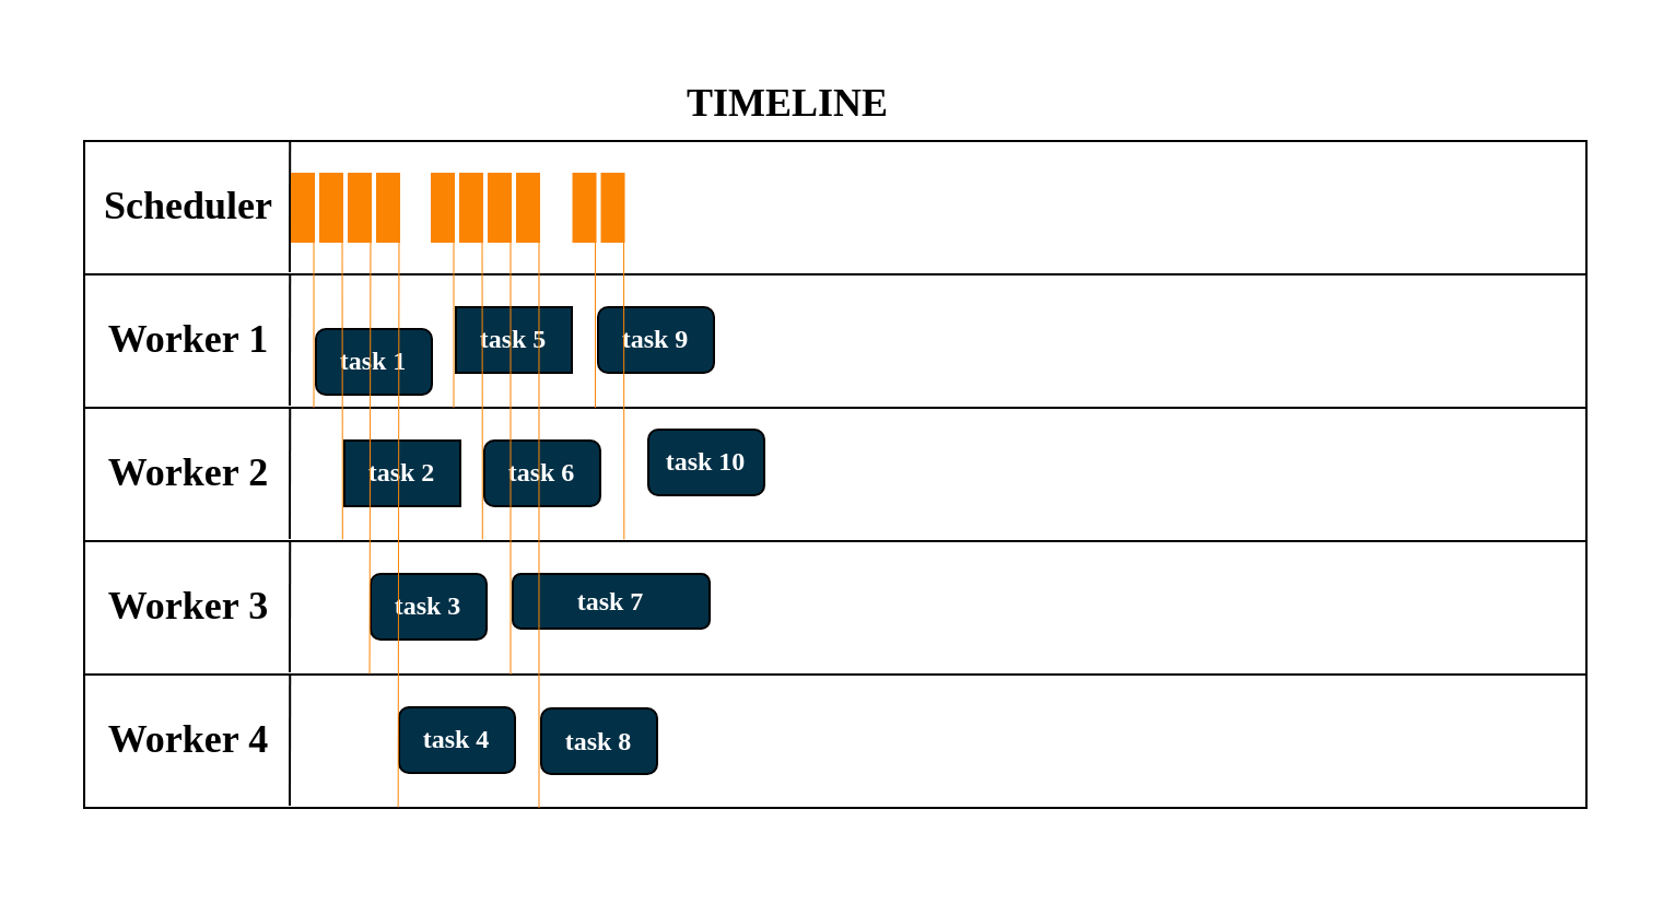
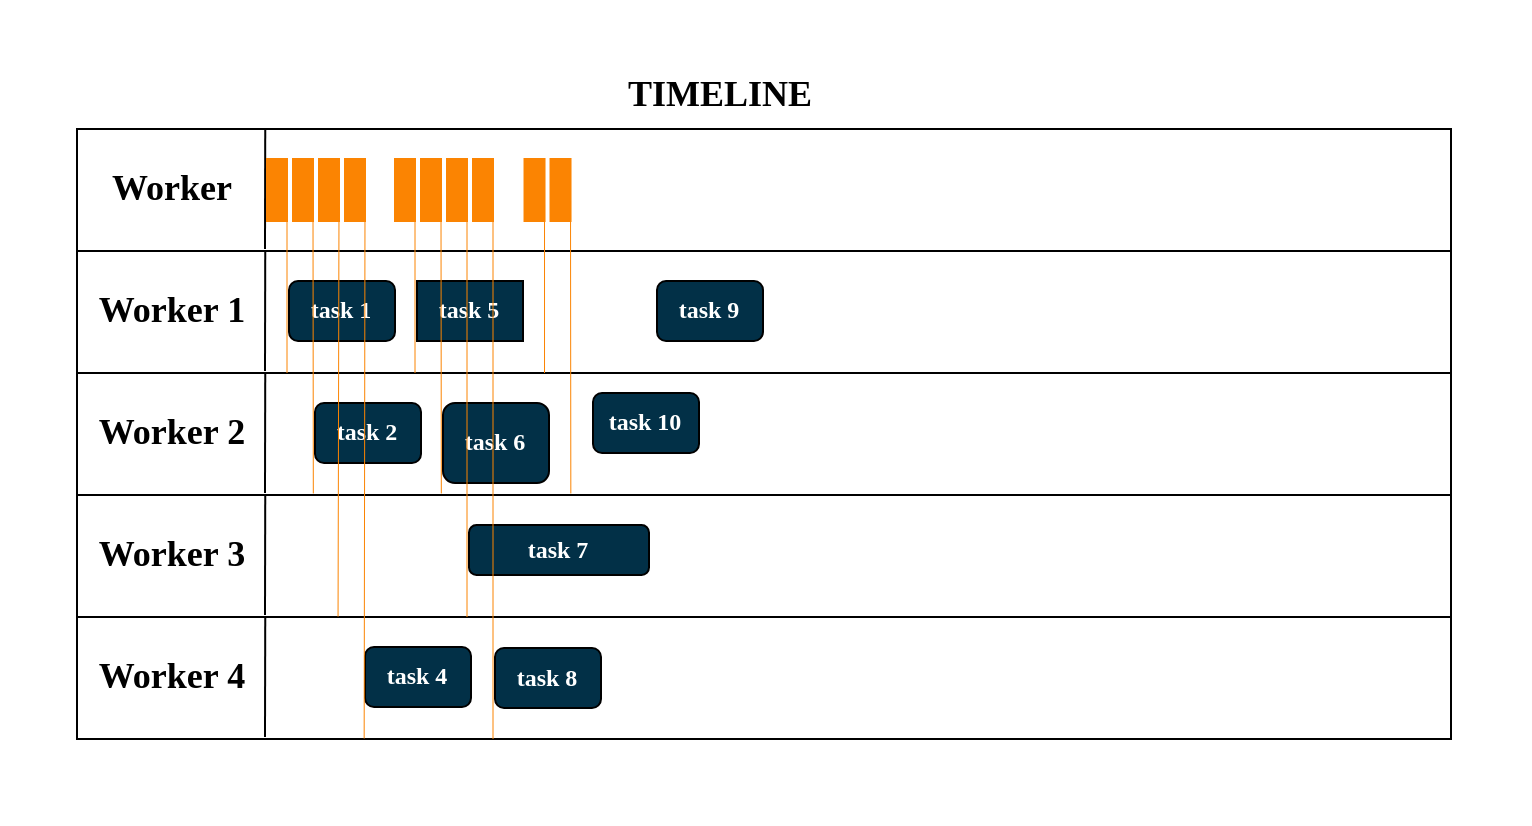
  <mxCell id="0" />
  <mxCell id="1" parent="0" />
  <mxCell id="2" value="" style="rounded=0;whiteSpace=wrap;html=1;strokeColor=none;fillColor=none;" vertex="1" parent="1"><mxGeometry x="20" y="20" width="724" height="371" as="geometry" /></mxCell>
  <mxCell id="3" value="" style="rounded=0;whiteSpace=wrap;html=1;" parent="1" vertex="1"><mxGeometry x="38" y="64" width="687" height="61" as="geometry" /></mxCell>
  <mxCell id="4" value="&lt;b&gt;&lt;font style=&quot;font-size: 18px;&quot; face=&quot;Times New Roman&quot;&gt;TIMELINE&lt;/font&gt;&lt;/b&gt;" style="text;html=1;strokeColor=none;fillColor=none;align=center;verticalAlign=middle;whiteSpace=wrap;rounded=0;" parent="1" vertex="1"><mxGeometry x="309" y="32" width="102" height="30" as="geometry" /></mxCell>
- <mxCell id="5" value="&lt;font style=&quot;font-size: 18px;&quot; face=&quot;Times New Roman&quot;&gt;&lt;b&gt;Scheduler&lt;/b&gt;&lt;br&gt;&lt;/font&gt;" style="text;html=1;strokeColor=none;fillColor=none;align=center;verticalAlign=middle;whiteSpace=wrap;rounded=0;" parent="1" vertex="1"><mxGeometry x="35" y="79" width="102" height="30" as="geometry" /></mxCell>
+ <mxCell id="5" value="&lt;font style=&quot;font-size: 18px;&quot; face=&quot;Times New Roman&quot;&gt;&lt;b&gt;Worker&lt;/b&gt;&lt;br&gt;&lt;/font&gt;" style="text;html=1;strokeColor=none;fillColor=none;align=center;verticalAlign=middle;whiteSpace=wrap;rounded=0;" parent="1" vertex="1"><mxGeometry x="35" y="79" width="102" height="30" as="geometry" /></mxCell>
  <mxCell id="6" value="" style="endArrow=none;html=1;rounded=0;entryX=0.137;entryY=0;entryDx=0;entryDy=0;entryPerimeter=0;" parent="1" target="3" edge="1"><mxGeometry width="50" height="50" relative="1" as="geometry"><mxPoint x="132" y="124" as="sourcePoint" /><mxPoint x="131.003" y="65.32" as="targetPoint" /></mxGeometry></mxCell>
  <mxCell id="7" value="" style="rounded=0;whiteSpace=wrap;html=1;" parent="1" vertex="1"><mxGeometry x="38" y="125" width="687" height="61" as="geometry" /></mxCell>
  <mxCell id="8" value="&lt;font style=&quot;font-size: 18px;&quot; face=&quot;Times New Roman&quot;&gt;&lt;b&gt;Worker 1&lt;/b&gt;&lt;br&gt;&lt;/font&gt;" style="text;html=1;strokeColor=none;fillColor=none;align=center;verticalAlign=middle;whiteSpace=wrap;rounded=0;" parent="1" vertex="1"><mxGeometry x="35" y="140" width="102" height="30" as="geometry" /></mxCell>
  <mxCell id="9" value="" style="endArrow=none;html=1;rounded=0;entryX=0.137;entryY=0;entryDx=0;entryDy=0;entryPerimeter=0;" parent="1" target="7" edge="1"><mxGeometry width="50" height="50" relative="1" as="geometry"><mxPoint x="132" y="185" as="sourcePoint" /><mxPoint x="131.003" y="126.32" as="targetPoint" /></mxGeometry></mxCell>
- <mxCell id="10" value="&lt;font color=&quot;#ffffff&quot; face=&quot;Times New Roman&quot;&gt;&lt;b&gt;task 1&lt;/b&gt;&lt;/font&gt;" style="rounded=1;whiteSpace=wrap;html=1;fillColor=#023047;" parent="1" vertex="1"><mxGeometry x="144" y="150" width="53" height="30" as="geometry" /></mxCell>
+ <mxCell id="10" value="&lt;font color=&quot;#ffffff&quot; face=&quot;Times New Roman&quot;&gt;&lt;b&gt;task 1&lt;/b&gt;&lt;/font&gt;" style="rounded=1;whiteSpace=wrap;html=1;fillColor=#023047;" parent="1" vertex="1"><mxGeometry x="144" y="140" width="53" height="30" as="geometry" /></mxCell>
  <mxCell id="11" value="&lt;font color=&quot;#ffffff&quot; face=&quot;Times New Roman&quot;&gt;&lt;b&gt;task 5&lt;/b&gt;&lt;/font&gt;" style="whiteSpace=wrap;html=1;fillColor=#023047;rounded=0;" parent="1" vertex="1"><mxGeometry x="208" y="140" width="53" height="30" as="geometry" /></mxCell>
- <mxCell id="12" value="&lt;font color=&quot;#ffffff&quot; face=&quot;Times New Roman&quot;&gt;&lt;b&gt;task 9&lt;br&gt;&lt;/b&gt;&lt;/font&gt;" style="rounded=1;whiteSpace=wrap;html=1;fillColor=#023047;" parent="1" vertex="1"><mxGeometry x="273" y="140" width="53" height="30" as="geometry" /></mxCell>
+ <mxCell id="12" value="&lt;font color=&quot;#ffffff&quot; face=&quot;Times New Roman&quot;&gt;&lt;b&gt;task 9&lt;br&gt;&lt;/b&gt;&lt;/font&gt;" style="rounded=1;whiteSpace=wrap;html=1;fillColor=#023047;" parent="1" vertex="1"><mxGeometry x="328" y="140" width="53" height="30" as="geometry" /></mxCell>
  <mxCell id="13" value="" style="rounded=0;whiteSpace=wrap;html=1;" parent="1" vertex="1"><mxGeometry x="38" y="186" width="687" height="61" as="geometry" /></mxCell>
  <mxCell id="14" value="&lt;font style=&quot;font-size: 18px;&quot; face=&quot;Times New Roman&quot;&gt;&lt;b&gt;Worker 2&lt;/b&gt;&lt;br&gt;&lt;/font&gt;" style="text;html=1;strokeColor=none;fillColor=none;align=center;verticalAlign=middle;whiteSpace=wrap;rounded=0;" parent="1" vertex="1"><mxGeometry x="35" y="201" width="102" height="30" as="geometry" /></mxCell>
  <mxCell id="15" value="" style="endArrow=none;html=1;rounded=0;entryX=0.137;entryY=0;entryDx=0;entryDy=0;entryPerimeter=0;" parent="1" target="13" edge="1"><mxGeometry width="50" height="50" relative="1" as="geometry"><mxPoint x="132" y="246" as="sourcePoint" /><mxPoint x="131.003" y="187.32" as="targetPoint" /></mxGeometry></mxCell>
- <mxCell id="16" value="&lt;font color=&quot;#ffffff&quot; face=&quot;Times New Roman&quot;&gt;&lt;b&gt;task 2&lt;/b&gt;&lt;/font&gt;" style="whiteSpace=wrap;html=1;fillColor=#023047;rounded=0;" parent="1" vertex="1"><mxGeometry x="157" y="201" width="53" height="30" as="geometry" /></mxCell>
- <mxCell id="17" value="&lt;font color=&quot;#ffffff&quot; face=&quot;Times New Roman&quot;&gt;&lt;b&gt;task 6&lt;/b&gt;&lt;/font&gt;" style="rounded=1;whiteSpace=wrap;html=1;fillColor=#023047;" parent="1" vertex="1"><mxGeometry x="221" y="201" width="53" height="30" as="geometry" /></mxCell>
+ <mxCell id="16" value="&lt;font color=&quot;#ffffff&quot; face=&quot;Times New Roman&quot;&gt;&lt;b&gt;task 2&lt;/b&gt;&lt;/font&gt;" style="rounded=1;whiteSpace=wrap;html=1;fillColor=#023047;" parent="1" vertex="1"><mxGeometry x="157" y="201" width="53" height="30" as="geometry" /></mxCell>
+ <mxCell id="17" value="&lt;font color=&quot;#ffffff&quot; face=&quot;Times New Roman&quot;&gt;&lt;b&gt;task 6&lt;/b&gt;&lt;/font&gt;" style="rounded=1;whiteSpace=wrap;html=1;fillColor=#023047;" parent="1" vertex="1"><mxGeometry x="221" y="201" width="53" height="40" as="geometry" /></mxCell>
  <mxCell id="18" value="&lt;font color=&quot;#ffffff&quot; face=&quot;Times New Roman&quot;&gt;&lt;b&gt;task 10&lt;br&gt;&lt;/b&gt;&lt;/font&gt;" style="rounded=1;whiteSpace=wrap;html=1;fillColor=#023047;" parent="1" vertex="1"><mxGeometry x="296" y="196" width="53" height="30" as="geometry" /></mxCell>
  <mxCell id="19" value="" style="rounded=0;whiteSpace=wrap;html=1;" parent="1" vertex="1"><mxGeometry x="38" y="247" width="687" height="61" as="geometry" /></mxCell>
  <mxCell id="20" value="&lt;font style=&quot;font-size: 18px;&quot; face=&quot;Times New Roman&quot;&gt;&lt;b&gt;Worker 3&lt;/b&gt;&lt;br&gt;&lt;/font&gt;" style="text;html=1;strokeColor=none;fillColor=none;align=center;verticalAlign=middle;whiteSpace=wrap;rounded=0;" parent="1" vertex="1"><mxGeometry x="35" y="262" width="102" height="30" as="geometry" /></mxCell>
  <mxCell id="21" value="" style="endArrow=none;html=1;rounded=0;entryX=0.137;entryY=0;entryDx=0;entryDy=0;entryPerimeter=0;" parent="1" target="19" edge="1"><mxGeometry width="50" height="50" relative="1" as="geometry"><mxPoint x="132" y="307" as="sourcePoint" /><mxPoint x="131.003" y="248.32" as="targetPoint" /></mxGeometry></mxCell>
- <mxCell id="22" value="&lt;font color=&quot;#ffffff&quot; face=&quot;Times New Roman&quot;&gt;&lt;b&gt;task 3&lt;/b&gt;&lt;/font&gt;" style="rounded=1;whiteSpace=wrap;html=1;fillColor=#023047;" parent="1" vertex="1"><mxGeometry x="169" y="262" width="53" height="30" as="geometry" /></mxCell>
  <mxCell id="23" value="&lt;font color=&quot;#ffffff&quot; face=&quot;Times New Roman&quot;&gt;&lt;b&gt;task 7&lt;/b&gt;&lt;/font&gt;" style="rounded=1;whiteSpace=wrap;html=1;fillColor=#023047;" parent="1" vertex="1"><mxGeometry x="234" y="262" width="90" height="25" as="geometry" /></mxCell>
  <mxCell id="24" value="" style="rounded=0;whiteSpace=wrap;html=1;" parent="1" vertex="1"><mxGeometry x="38" y="308" width="687" height="61" as="geometry" /></mxCell>
  <mxCell id="25" value="&lt;font style=&quot;font-size: 18px;&quot; face=&quot;Times New Roman&quot;&gt;&lt;b&gt;Worker 4&lt;/b&gt;&lt;br&gt;&lt;/font&gt;" style="text;html=1;strokeColor=none;fillColor=none;align=center;verticalAlign=middle;whiteSpace=wrap;rounded=0;" parent="1" vertex="1"><mxGeometry x="35" y="323" width="102" height="30" as="geometry" /></mxCell>
  <mxCell id="26" value="" style="endArrow=none;html=1;rounded=0;entryX=0.137;entryY=0;entryDx=0;entryDy=0;entryPerimeter=0;" parent="1" target="24" edge="1"><mxGeometry width="50" height="50" relative="1" as="geometry"><mxPoint x="132" y="368" as="sourcePoint" /><mxPoint x="131.003" y="309.32" as="targetPoint" /></mxGeometry></mxCell>
  <mxCell id="27" value="&lt;font color=&quot;#ffffff&quot; face=&quot;Times New Roman&quot;&gt;&lt;b&gt;task 4&lt;/b&gt;&lt;/font&gt;" style="rounded=1;whiteSpace=wrap;html=1;fillColor=#023047;" parent="1" vertex="1"><mxGeometry x="182" y="323" width="53" height="30" as="geometry" /></mxCell>
  <mxCell id="28" value="&lt;font color=&quot;#ffffff&quot; face=&quot;Times New Roman&quot;&gt;&lt;b&gt;task 8&lt;/b&gt;&lt;/font&gt;" style="rounded=1;whiteSpace=wrap;html=1;fillColor=#023047;" parent="1" vertex="1"><mxGeometry x="247" y="323.5" width="53" height="30" as="geometry" /></mxCell>
  <mxCell id="29" value="" style="rounded=0;whiteSpace=wrap;html=1;fillColor=#FB8402;strokeColor=#FB8402;" parent="1" vertex="1"><mxGeometry x="133" y="79" width="10" height="31" as="geometry" /></mxCell>
  <mxCell id="30" value="" style="endArrow=none;html=1;rounded=0;strokeColor=#FB8402;strokeWidth=0.5;" parent="1" edge="1"><mxGeometry width="50" height="50" relative="1" as="geometry"><mxPoint x="143" y="186" as="sourcePoint" /><mxPoint x="143" y="102" as="targetPoint" /></mxGeometry></mxCell>
  <mxCell id="31" value="" style="rounded=0;whiteSpace=wrap;html=1;fillColor=#FB8402;strokeColor=#FB8402;" parent="1" vertex="1"><mxGeometry x="146" y="79" width="10" height="31" as="geometry" /></mxCell>
  <mxCell id="32" value="" style="endArrow=none;html=1;rounded=0;strokeColor=#FB8402;strokeWidth=0.5;exitX=0.172;exitY=1.02;exitDx=0;exitDy=0;exitPerimeter=0;" parent="1" edge="1"><mxGeometry width="50" height="50" relative="1" as="geometry"><mxPoint x="156.164" y="246.22" as="sourcePoint" /><mxPoint x="156" y="100" as="targetPoint" /></mxGeometry></mxCell>
  <mxCell id="33" value="" style="rounded=0;whiteSpace=wrap;html=1;fillColor=#FB8402;strokeColor=#FB8402;" parent="1" vertex="1"><mxGeometry x="159" y="79" width="10" height="31" as="geometry" /></mxCell>
  <mxCell id="34" value="" style="endArrow=none;html=1;rounded=0;strokeColor=#FB8402;strokeWidth=0.5;exitX=0.19;exitY=0.997;exitDx=0;exitDy=0;exitPerimeter=0;" parent="1" source="19" edge="1"><mxGeometry width="50" height="50" relative="1" as="geometry"><mxPoint x="169" y="186" as="sourcePoint" /><mxPoint x="169" y="102" as="targetPoint" /></mxGeometry></mxCell>
  <mxCell id="35" value="" style="rounded=0;whiteSpace=wrap;html=1;fillColor=#FB8402;strokeColor=#FB8402;" parent="1" vertex="1"><mxGeometry x="172" y="79" width="10" height="31" as="geometry" /></mxCell>
  <mxCell id="36" value="" style="endArrow=none;html=1;rounded=0;strokeColor=#FB8402;strokeWidth=0.5;exitX=0.209;exitY=0.996;exitDx=0;exitDy=0;exitPerimeter=0;" parent="1" source="24" edge="1"><mxGeometry width="50" height="50" relative="1" as="geometry"><mxPoint x="182" y="186" as="sourcePoint" /><mxPoint x="182" y="102" as="targetPoint" /></mxGeometry></mxCell>
  <mxCell id="37" value="" style="rounded=0;whiteSpace=wrap;html=1;fillColor=#FB8402;strokeColor=#FB8402;" parent="1" vertex="1"><mxGeometry x="197" y="79" width="10" height="31" as="geometry" /></mxCell>
  <mxCell id="38" value="" style="endArrow=none;html=1;rounded=0;strokeColor=#FB8402;strokeWidth=0.5;" parent="1" edge="1"><mxGeometry width="50" height="50" relative="1" as="geometry"><mxPoint x="207" y="186" as="sourcePoint" /><mxPoint x="207" y="102" as="targetPoint" /></mxGeometry></mxCell>
  <mxCell id="39" value="" style="rounded=0;whiteSpace=wrap;html=1;fillColor=#FB8402;strokeColor=#FB8402;" parent="1" vertex="1"><mxGeometry x="210" y="79" width="10" height="31" as="geometry" /></mxCell>
  <mxCell id="40" value="" style="endArrow=none;html=1;rounded=0;strokeColor=#FB8402;strokeWidth=0.5;exitX=0.172;exitY=1.02;exitDx=0;exitDy=0;exitPerimeter=0;" parent="1" edge="1"><mxGeometry width="50" height="50" relative="1" as="geometry"><mxPoint x="220.164" y="246.22" as="sourcePoint" /><mxPoint x="220" y="100" as="targetPoint" /></mxGeometry></mxCell>
  <mxCell id="41" value="" style="rounded=0;whiteSpace=wrap;html=1;fillColor=#FB8402;strokeColor=#FB8402;" parent="1" vertex="1"><mxGeometry x="223" y="79" width="10" height="31" as="geometry" /></mxCell>
  <mxCell id="42" value="" style="endArrow=none;html=1;rounded=0;strokeColor=#FB8402;strokeWidth=0.5;exitX=0.19;exitY=0.997;exitDx=0;exitDy=0;exitPerimeter=0;" parent="1" edge="1"><mxGeometry width="50" height="50" relative="1" as="geometry"><mxPoint x="233" y="308" as="sourcePoint" /><mxPoint x="233" y="102" as="targetPoint" /></mxGeometry></mxCell>
  <mxCell id="43" value="" style="rounded=0;whiteSpace=wrap;html=1;fillColor=#FB8402;strokeColor=#FB8402;" parent="1" vertex="1"><mxGeometry x="236" y="79" width="10" height="31" as="geometry" /></mxCell>
  <mxCell id="44" value="" style="endArrow=none;html=1;rounded=0;strokeColor=#FB8402;strokeWidth=0.5;exitX=0.209;exitY=0.996;exitDx=0;exitDy=0;exitPerimeter=0;" parent="1" edge="1"><mxGeometry width="50" height="50" relative="1" as="geometry"><mxPoint x="246" y="369" as="sourcePoint" /><mxPoint x="246" y="102" as="targetPoint" /></mxGeometry></mxCell>
  <mxCell id="45" value="" style="rounded=0;whiteSpace=wrap;html=1;fillColor=#FB8402;strokeColor=#FB8402;" parent="1" vertex="1"><mxGeometry x="261.76" y="79" width="10" height="31" as="geometry" /></mxCell>
  <mxCell id="46" value="" style="endArrow=none;html=1;rounded=0;strokeColor=#FB8402;strokeWidth=0.5;" parent="1" edge="1"><mxGeometry width="50" height="50" relative="1" as="geometry"><mxPoint x="271.76" y="186" as="sourcePoint" /><mxPoint x="271.76" y="102" as="targetPoint" /></mxGeometry></mxCell>
  <mxCell id="47" value="" style="rounded=0;whiteSpace=wrap;html=1;fillColor=#FB8402;strokeColor=#FB8402;" parent="1" vertex="1"><mxGeometry x="274.76" y="79" width="10" height="31" as="geometry" /></mxCell>
  <mxCell id="48" value="" style="endArrow=none;html=1;rounded=0;strokeColor=#FB8402;strokeWidth=0.5;exitX=0.172;exitY=1.02;exitDx=0;exitDy=0;exitPerimeter=0;" parent="1" edge="1"><mxGeometry width="50" height="50" relative="1" as="geometry"><mxPoint x="284.924" y="246.22" as="sourcePoint" /><mxPoint x="284.76" y="100" as="targetPoint" /></mxGeometry></mxCell>
